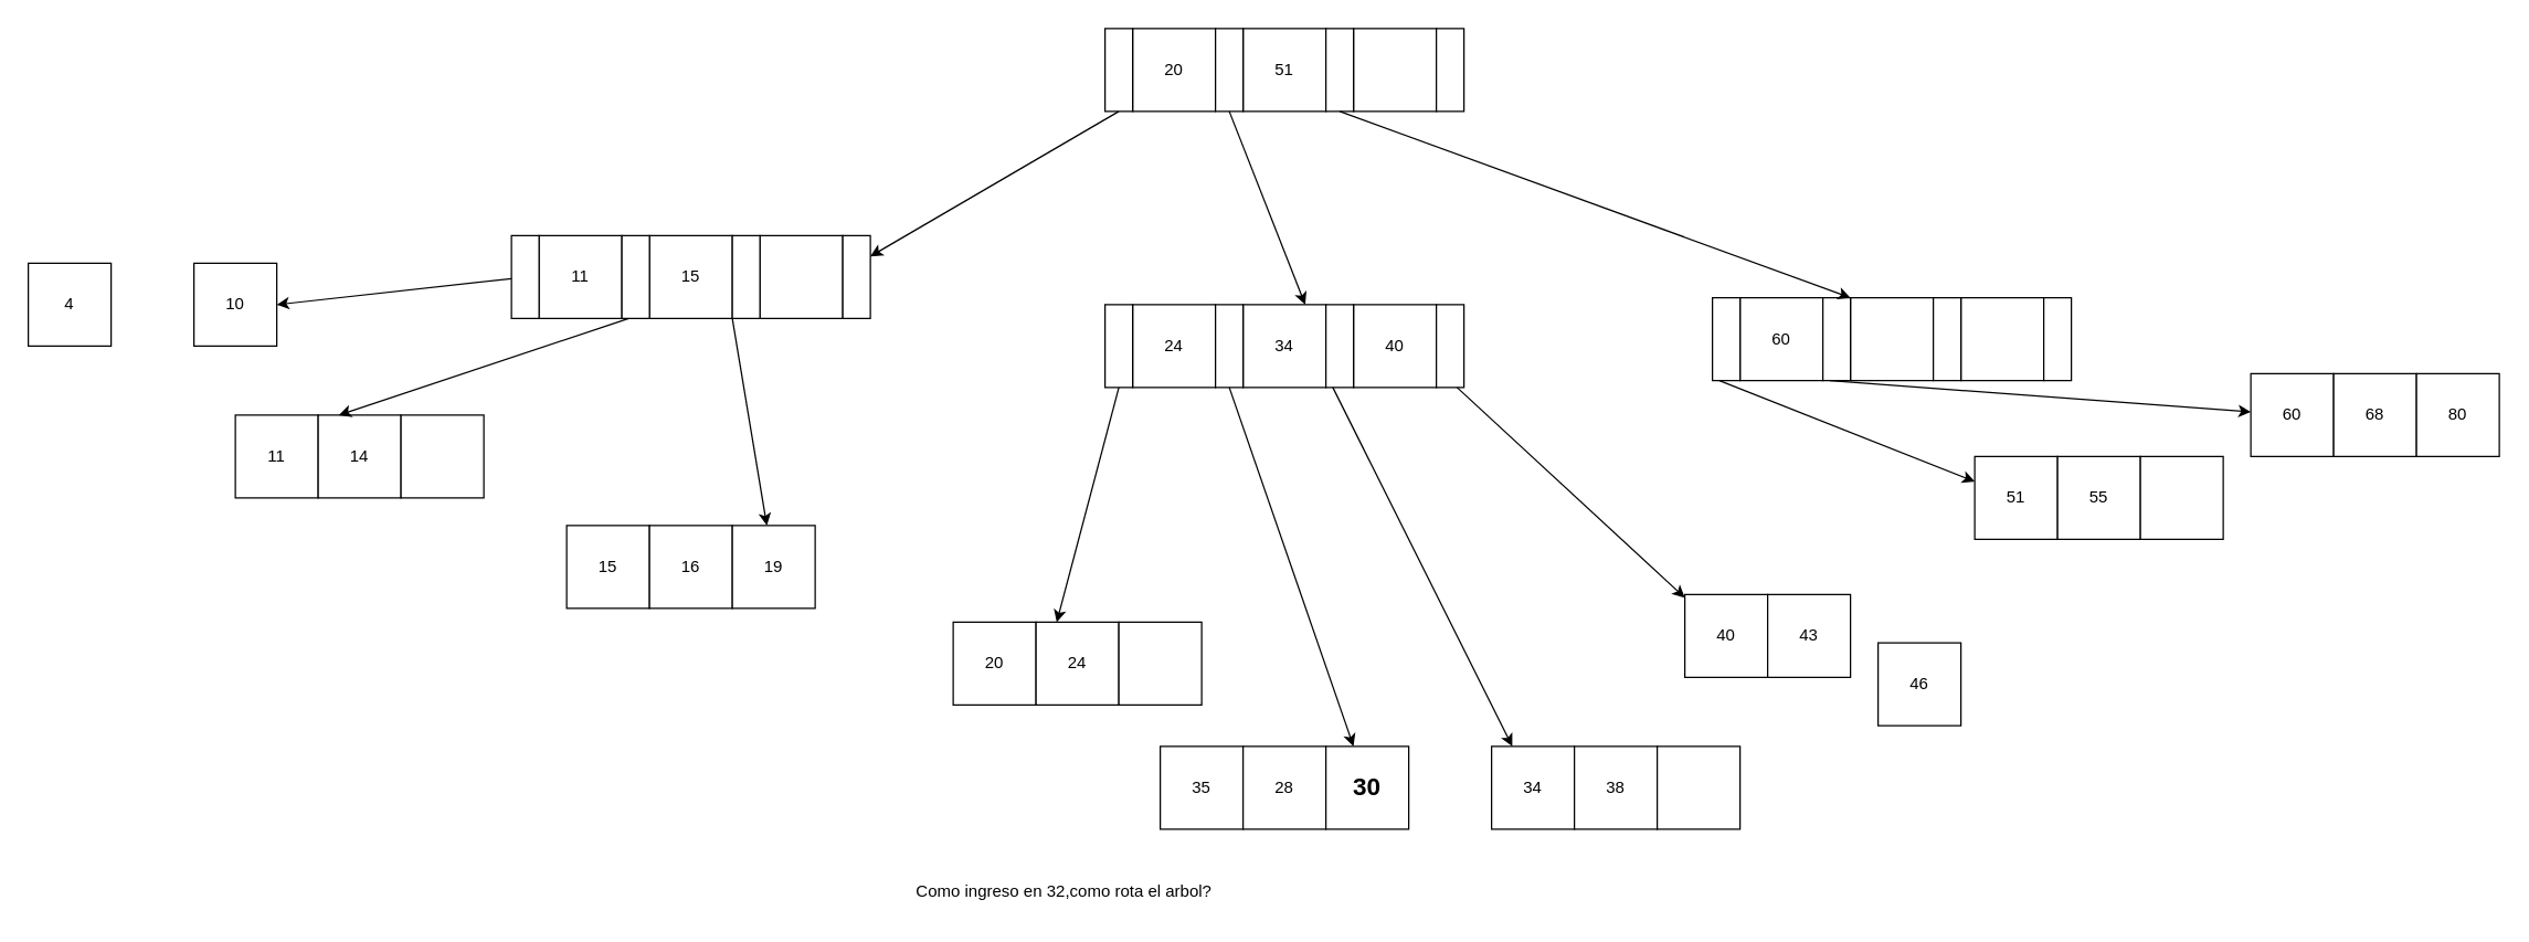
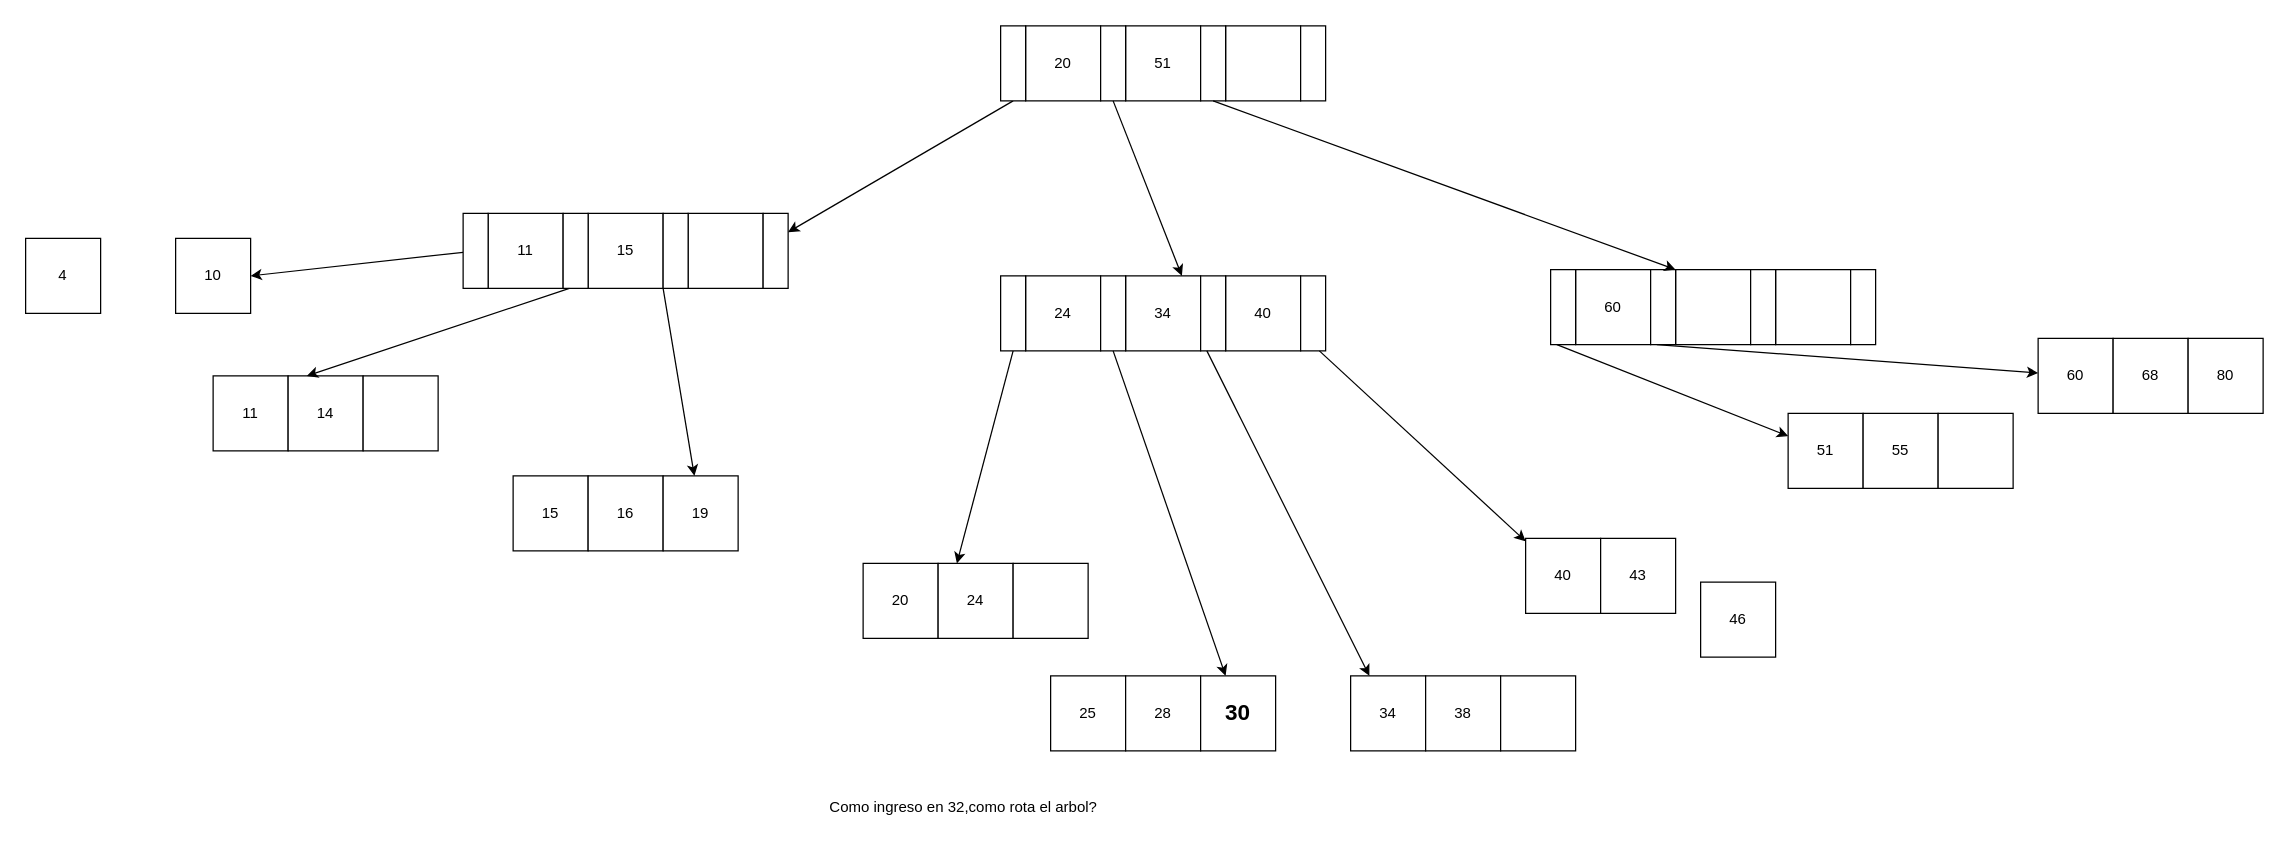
  <mxCell id="0" />
  <mxCell id="1" parent="0" />
  <mxCell id="2" value="20" style="rounded=0;whiteSpace=wrap;html=1;" vertex="1" parent="1"><mxGeometry x="820" y="20" width="60" height="60" as="geometry" /></mxCell>
  <mxCell id="3" value="51" style="rounded=0;whiteSpace=wrap;html=1;" vertex="1" parent="1"><mxGeometry x="900" y="20" width="60" height="60" as="geometry" /></mxCell>
  <mxCell id="4" value="" style="rounded=0;whiteSpace=wrap;html=1;" vertex="1" parent="1"><mxGeometry x="980" y="20" width="60" height="60" as="geometry" /></mxCell>
  <mxCell id="5" value="" style="rounded=0;whiteSpace=wrap;html=1;" vertex="1" parent="1"><mxGeometry x="880" y="20" width="20" height="60" as="geometry" /></mxCell>
  <mxCell id="6" value="" style="rounded=0;whiteSpace=wrap;html=1;" vertex="1" parent="1"><mxGeometry x="960" y="20" width="20" height="60" as="geometry" /></mxCell>
  <mxCell id="7" value="" style="rounded=0;whiteSpace=wrap;html=1;" vertex="1" parent="1"><mxGeometry x="1040" y="20" width="20" height="60" as="geometry" /></mxCell>
  <mxCell id="8" value="11" style="rounded=0;whiteSpace=wrap;html=1;" vertex="1" parent="1"><mxGeometry x="390" y="170" width="60" height="60" as="geometry" /></mxCell>
  <mxCell id="9" value="15" style="rounded=0;whiteSpace=wrap;html=1;" vertex="1" parent="1"><mxGeometry x="470" y="170" width="60" height="60" as="geometry" /></mxCell>
  <mxCell id="10" value="" style="rounded=0;whiteSpace=wrap;html=1;" vertex="1" parent="1"><mxGeometry x="550" y="170" width="60" height="60" as="geometry" /></mxCell>
  <mxCell id="11" value="" style="rounded=0;whiteSpace=wrap;html=1;" vertex="1" parent="1"><mxGeometry x="450" y="170" width="20" height="60" as="geometry" /></mxCell>
  <mxCell id="12" value="" style="rounded=0;whiteSpace=wrap;html=1;" vertex="1" parent="1"><mxGeometry x="530" y="170" width="20" height="60" as="geometry" /></mxCell>
  <mxCell id="13" value="" style="rounded=0;whiteSpace=wrap;html=1;" vertex="1" parent="1"><mxGeometry x="610" y="170" width="20" height="60" as="geometry" /></mxCell>
  <mxCell id="14" value="11" style="rounded=0;whiteSpace=wrap;html=1;" vertex="1" parent="1"><mxGeometry x="170" y="300" width="60" height="60" as="geometry" /></mxCell>
  <mxCell id="15" value="14" style="rounded=0;whiteSpace=wrap;html=1;" vertex="1" parent="1"><mxGeometry x="230" y="300" width="60" height="60" as="geometry" /></mxCell>
  <mxCell id="16" value="" style="rounded=0;whiteSpace=wrap;html=1;" vertex="1" parent="1"><mxGeometry x="290" y="300" width="60" height="60" as="geometry" /></mxCell>
  <mxCell id="17" value="15" style="rounded=0;whiteSpace=wrap;html=1;" vertex="1" parent="1"><mxGeometry x="410" y="380" width="60" height="60" as="geometry" /></mxCell>
  <mxCell id="18" value="16" style="rounded=0;whiteSpace=wrap;html=1;" vertex="1" parent="1"><mxGeometry x="470" y="380" width="60" height="60" as="geometry" /></mxCell>
  <mxCell id="19" value="19" style="rounded=0;whiteSpace=wrap;html=1;" vertex="1" parent="1"><mxGeometry x="530" y="380" width="60" height="60" as="geometry" /></mxCell>
  <mxCell id="20" value="4" style="rounded=0;whiteSpace=wrap;html=1;" vertex="1" parent="1"><mxGeometry x="20" y="190" width="60" height="60" as="geometry" /></mxCell>
  <mxCell id="21" value="10" style="rounded=0;whiteSpace=wrap;html=1;" vertex="1" parent="1"><mxGeometry x="140" y="190" width="60" height="60" as="geometry" /></mxCell>
  <mxCell id="22" value="24" style="rounded=0;whiteSpace=wrap;html=1;" vertex="1" parent="1"><mxGeometry x="820" y="220" width="60" height="60" as="geometry" /></mxCell>
  <mxCell id="23" value="34" style="rounded=0;whiteSpace=wrap;html=1;" vertex="1" parent="1"><mxGeometry x="900" y="220" width="60" height="60" as="geometry" /></mxCell>
  <mxCell id="24" value="40" style="rounded=0;whiteSpace=wrap;html=1;" vertex="1" parent="1"><mxGeometry x="980" y="220" width="60" height="60" as="geometry" /></mxCell>
  <mxCell id="25" value="" style="rounded=0;whiteSpace=wrap;html=1;" vertex="1" parent="1"><mxGeometry x="880" y="220" width="20" height="60" as="geometry" /></mxCell>
  <mxCell id="26" value="" style="rounded=0;whiteSpace=wrap;html=1;" vertex="1" parent="1"><mxGeometry x="960" y="220" width="20" height="60" as="geometry" /></mxCell>
  <mxCell id="27" value="" style="rounded=0;whiteSpace=wrap;html=1;" vertex="1" parent="1"><mxGeometry x="1040" y="220" width="20" height="60" as="geometry" /></mxCell>
  <mxCell id="28" value="20" style="rounded=0;whiteSpace=wrap;html=1;" vertex="1" parent="1"><mxGeometry x="690" y="450" width="60" height="60" as="geometry" /></mxCell>
  <mxCell id="29" value="24" style="rounded=0;whiteSpace=wrap;html=1;" vertex="1" parent="1"><mxGeometry x="750" y="450" width="60" height="60" as="geometry" /></mxCell>
  <mxCell id="30" value="" style="rounded=0;whiteSpace=wrap;html=1;" vertex="1" parent="1"><mxGeometry x="810" y="450" width="60" height="60" as="geometry" /></mxCell>
- <mxCell id="31" value="35" style="rounded=0;whiteSpace=wrap;html=1;" vertex="1" parent="1"><mxGeometry x="840" y="540" width="60" height="60" as="geometry" /></mxCell>
+ <mxCell id="31" value="25" style="rounded=0;whiteSpace=wrap;html=1;" vertex="1" parent="1"><mxGeometry x="840" y="540" width="60" height="60" as="geometry" /></mxCell>
  <mxCell id="32" value="28" style="rounded=0;whiteSpace=wrap;html=1;" vertex="1" parent="1"><mxGeometry x="900" y="540" width="60" height="60" as="geometry" /></mxCell>
  <mxCell id="33" value="&lt;b&gt;&lt;font style=&quot;font-size: 18px;&quot;&gt;30&lt;/font&gt;&lt;/b&gt;" style="rounded=0;whiteSpace=wrap;html=1;" vertex="1" parent="1"><mxGeometry x="960" y="540" width="60" height="60" as="geometry" /></mxCell>
  <mxCell id="34" value="34" style="rounded=0;whiteSpace=wrap;html=1;" vertex="1" parent="1"><mxGeometry x="1080" y="540" width="60" height="60" as="geometry" /></mxCell>
  <mxCell id="35" value="38" style="rounded=0;whiteSpace=wrap;html=1;" vertex="1" parent="1"><mxGeometry x="1140" y="540" width="60" height="60" as="geometry" /></mxCell>
  <mxCell id="36" value="" style="rounded=0;whiteSpace=wrap;html=1;" vertex="1" parent="1"><mxGeometry x="1200" y="540" width="60" height="60" as="geometry" /></mxCell>
  <mxCell id="37" value="40" style="rounded=0;whiteSpace=wrap;html=1;" vertex="1" parent="1"><mxGeometry x="1220" y="430" width="60" height="60" as="geometry" /></mxCell>
  <mxCell id="38" value="43" style="rounded=0;whiteSpace=wrap;html=1;" vertex="1" parent="1"><mxGeometry x="1280" y="430" width="60" height="60" as="geometry" /></mxCell>
  <mxCell id="39" value="46" style="rounded=0;whiteSpace=wrap;html=1;" vertex="1" parent="1"><mxGeometry x="1360" y="465" width="60" height="60" as="geometry" /></mxCell>
  <mxCell id="40" value="60" style="rounded=0;whiteSpace=wrap;html=1;" vertex="1" parent="1"><mxGeometry x="1260" y="215" width="60" height="60" as="geometry" /></mxCell>
  <mxCell id="41" value="" style="rounded=0;whiteSpace=wrap;html=1;" vertex="1" parent="1"><mxGeometry x="1340" y="215" width="60" height="60" as="geometry" /></mxCell>
  <mxCell id="42" value="" style="rounded=0;whiteSpace=wrap;html=1;" vertex="1" parent="1"><mxGeometry x="1420" y="215" width="60" height="60" as="geometry" /></mxCell>
  <mxCell id="43" value="" style="rounded=0;whiteSpace=wrap;html=1;" vertex="1" parent="1"><mxGeometry x="1320" y="215" width="20" height="60" as="geometry" /></mxCell>
  <mxCell id="44" value="" style="rounded=0;whiteSpace=wrap;html=1;" vertex="1" parent="1"><mxGeometry x="1400" y="215" width="20" height="60" as="geometry" /></mxCell>
  <mxCell id="45" value="" style="rounded=0;whiteSpace=wrap;html=1;" vertex="1" parent="1"><mxGeometry x="1480" y="215" width="20" height="60" as="geometry" /></mxCell>
  <mxCell id="46" value="51" style="rounded=0;whiteSpace=wrap;html=1;" vertex="1" parent="1"><mxGeometry x="1430" y="330" width="60" height="60" as="geometry" /></mxCell>
  <mxCell id="47" value="55" style="rounded=0;whiteSpace=wrap;html=1;" vertex="1" parent="1"><mxGeometry x="1490" y="330" width="60" height="60" as="geometry" /></mxCell>
  <mxCell id="48" value="" style="rounded=0;whiteSpace=wrap;html=1;" vertex="1" parent="1"><mxGeometry x="1550" y="330" width="60" height="60" as="geometry" /></mxCell>
  <mxCell id="49" value="60" style="rounded=0;whiteSpace=wrap;html=1;" vertex="1" parent="1"><mxGeometry x="1630" y="270" width="60" height="60" as="geometry" /></mxCell>
  <mxCell id="50" value="68" style="rounded=0;whiteSpace=wrap;html=1;" vertex="1" parent="1"><mxGeometry x="1690" y="270" width="60" height="60" as="geometry" /></mxCell>
  <mxCell id="51" value="80" style="rounded=0;whiteSpace=wrap;html=1;" vertex="1" parent="1"><mxGeometry x="1750" y="270" width="60" height="60" as="geometry" /></mxCell>
  <mxCell id="52" value="" style="endArrow=classic;html=1;rounded=0;entryX=0.75;entryY=0;entryDx=0;entryDy=0;exitX=0.5;exitY=1;exitDx=0;exitDy=0;" edge="1" parent="1" source="5" target="23"><mxGeometry width="50" height="50" relative="1" as="geometry"><mxPoint x="860" y="320" as="sourcePoint" /><mxPoint x="910" y="270" as="targetPoint" /></mxGeometry></mxCell>
  <mxCell id="53" value="" style="endArrow=classic;html=1;rounded=0;entryX=0;entryY=0;entryDx=0;entryDy=0;exitX=0.5;exitY=1;exitDx=0;exitDy=0;" edge="1" parent="1" source="6" target="41"><mxGeometry width="50" height="50" relative="1" as="geometry"><mxPoint x="860" y="320" as="sourcePoint" /><mxPoint x="910" y="270" as="targetPoint" /></mxGeometry></mxCell>
  <mxCell id="54" value="" style="endArrow=classic;html=1;rounded=0;entryX=1;entryY=0.25;entryDx=0;entryDy=0;exitX=0.5;exitY=1;exitDx=0;exitDy=0;" edge="1" parent="1" source="68" target="13"><mxGeometry width="50" height="50" relative="1" as="geometry"><mxPoint x="943" y="90" as="sourcePoint" /><mxPoint x="955" y="230" as="targetPoint" /></mxGeometry></mxCell>
  <mxCell id="55" value="" style="endArrow=classic;html=1;rounded=0;entryX=0.25;entryY=0;entryDx=0;entryDy=0;exitX=1;exitY=1;exitDx=0;exitDy=0;" edge="1" parent="1" source="9"><mxGeometry width="50" height="50" relative="1" as="geometry"><mxPoint x="860" y="90" as="sourcePoint" /><mxPoint x="555" y="380" as="targetPoint" /></mxGeometry></mxCell>
  <mxCell id="56" value="" style="endArrow=classic;html=1;rounded=0;entryX=0.25;entryY=0;entryDx=0;entryDy=0;exitX=0.25;exitY=1;exitDx=0;exitDy=0;" edge="1" parent="1" source="11" target="15"><mxGeometry width="50" height="50" relative="1" as="geometry"><mxPoint x="870" y="100" as="sourcePoint" /><mxPoint x="650" y="205" as="targetPoint" /></mxGeometry></mxCell>
  <mxCell id="57" value="" style="endArrow=classic;html=1;rounded=0;entryX=1;entryY=0.5;entryDx=0;entryDy=0;" edge="1" parent="1" source="67"><mxGeometry width="50" height="50" relative="1" as="geometry"><mxPoint x="880" y="110" as="sourcePoint" /><mxPoint x="200" y="220" as="targetPoint" /></mxGeometry></mxCell>
  <mxCell id="58" value="" style="endArrow=classic;html=1;rounded=0;entryX=0.25;entryY=0;entryDx=0;entryDy=0;exitX=0.5;exitY=1;exitDx=0;exitDy=0;" edge="1" parent="1" source="65" target="29"><mxGeometry width="50" height="50" relative="1" as="geometry"><mxPoint x="890" y="120" as="sourcePoint" /><mxPoint x="670" y="225" as="targetPoint" /></mxGeometry></mxCell>
  <mxCell id="59" value="" style="endArrow=classic;html=1;rounded=0;entryX=1;entryY=0;entryDx=0;entryDy=0;exitX=0.5;exitY=1;exitDx=0;exitDy=0;" edge="1" parent="1" source="25"><mxGeometry width="50" height="50" relative="1" as="geometry"><mxPoint x="900" y="130" as="sourcePoint" /><mxPoint x="980" y="540" as="targetPoint" /></mxGeometry></mxCell>
  <mxCell id="60" value="" style="endArrow=classic;html=1;rounded=0;entryX=0.25;entryY=0;entryDx=0;entryDy=0;exitX=0.25;exitY=1;exitDx=0;exitDy=0;" edge="1" parent="1" source="26" target="34"><mxGeometry width="50" height="50" relative="1" as="geometry"><mxPoint x="910" y="140" as="sourcePoint" /><mxPoint x="690" y="245" as="targetPoint" /></mxGeometry></mxCell>
  <mxCell id="61" value="" style="endArrow=classic;html=1;rounded=0;exitX=0.75;exitY=1;exitDx=0;exitDy=0;" edge="1" parent="1" source="27" target="37"><mxGeometry width="50" height="50" relative="1" as="geometry"><mxPoint x="920" y="150" as="sourcePoint" /><mxPoint x="700" y="255" as="targetPoint" /></mxGeometry></mxCell>
  <mxCell id="62" value="" style="endArrow=classic;html=1;rounded=0;exitX=0.25;exitY=1;exitDx=0;exitDy=0;" edge="1" parent="1" source="64" target="46"><mxGeometry width="50" height="50" relative="1" as="geometry"><mxPoint x="930" y="160" as="sourcePoint" /><mxPoint x="710" y="265" as="targetPoint" /></mxGeometry></mxCell>
  <mxCell id="63" value="" style="endArrow=classic;html=1;rounded=0;exitX=0.25;exitY=1;exitDx=0;exitDy=0;" edge="1" parent="1" source="43" target="49"><mxGeometry width="50" height="50" relative="1" as="geometry"><mxPoint x="940" y="170" as="sourcePoint" /><mxPoint x="720" y="275" as="targetPoint" /></mxGeometry></mxCell>
  <mxCell id="64" value="" style="rounded=0;whiteSpace=wrap;html=1;" vertex="1" parent="1"><mxGeometry x="1240" y="215" width="20" height="60" as="geometry" /></mxCell>
  <mxCell id="65" value="" style="rounded=0;whiteSpace=wrap;html=1;" vertex="1" parent="1"><mxGeometry x="800" y="220" width="20" height="60" as="geometry" /></mxCell>
  <mxCell id="66" value="" style="endArrow=classic;html=1;rounded=0;entryX=1;entryY=0.5;entryDx=0;entryDy=0;" edge="1" parent="1" source="8" target="67"><mxGeometry width="50" height="50" relative="1" as="geometry"><mxPoint x="390" y="203" as="sourcePoint" /><mxPoint x="200" y="220" as="targetPoint" /></mxGeometry></mxCell>
  <mxCell id="67" value="" style="rounded=0;whiteSpace=wrap;html=1;" vertex="1" parent="1"><mxGeometry x="370" y="170" width="20" height="60" as="geometry" /></mxCell>
  <mxCell id="68" value="" style="rounded=0;whiteSpace=wrap;html=1;" vertex="1" parent="1"><mxGeometry x="800" y="20" width="20" height="60" as="geometry" /></mxCell>
  <mxCell id="69" value="Como ingreso en 32,como rota el arbol?" style="text;html=1;align=center;verticalAlign=middle;resizable=0;points=[];autosize=1;strokeColor=none;fillColor=none;" vertex="1" parent="1"><mxGeometry x="650" y="630" width="240" height="30" as="geometry" /></mxCell>
